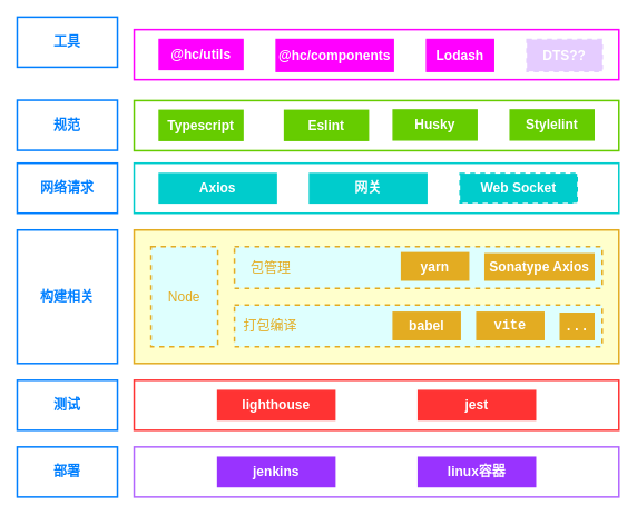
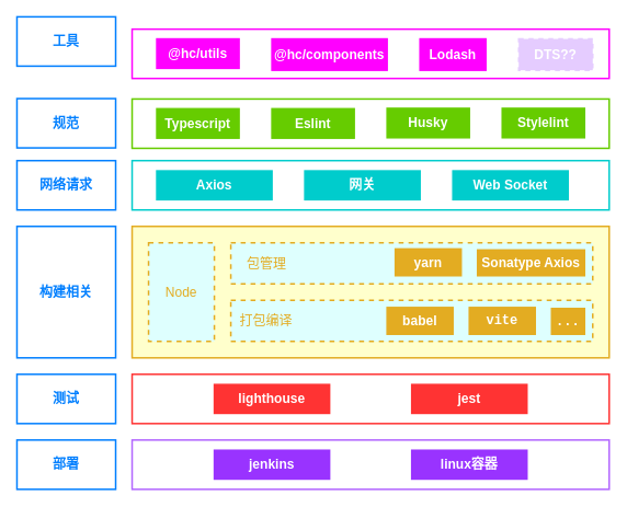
  <mxCell id="0" />
  <mxCell id="1" parent="0" />
  <mxCell id="2" value="&lt;font style=&quot;font-size: 16px;&quot; color=&quot;#007fff&quot;&gt;&lt;b&gt;部署&lt;/b&gt;&lt;/font&gt;" style="rounded=0;whiteSpace=wrap;html=1;strokeWidth=2;strokeColor=#007FFF;" vertex="1" parent="1"><mxGeometry x="20" y="535" width="120" height="60" as="geometry" /></mxCell>
  <mxCell id="3" value="&lt;font style=&quot;font-size: 16px;&quot; color=&quot;#007fff&quot;&gt;&lt;b&gt;测试&lt;/b&gt;&lt;/font&gt;" style="rounded=0;whiteSpace=wrap;html=1;strokeWidth=2;strokeColor=#007FFF;" vertex="1" parent="1"><mxGeometry x="20" y="455" width="120" height="60" as="geometry" /></mxCell>
  <mxCell id="4" value="&lt;font style=&quot;font-size: 16px;&quot; color=&quot;#007fff&quot;&gt;&lt;b&gt;构建相关&lt;/b&gt;&lt;/font&gt;" style="rounded=0;whiteSpace=wrap;html=1;strokeWidth=2;strokeColor=#007FFF;" vertex="1" parent="1"><mxGeometry x="20" y="275" width="120" height="160" as="geometry" /></mxCell>
  <mxCell id="5" value="&lt;font style=&quot;font-size: 16px;&quot; color=&quot;#007fff&quot;&gt;&lt;b&gt;网络请求&lt;/b&gt;&lt;/font&gt;" style="rounded=0;whiteSpace=wrap;html=1;strokeWidth=2;strokeColor=#007FFF;" vertex="1" parent="1"><mxGeometry x="20" y="195" width="120" height="60" as="geometry" /></mxCell>
  <mxCell id="6" value="&lt;font style=&quot;font-size: 16px;&quot; color=&quot;#007fff&quot;&gt;&lt;b&gt;规范&lt;/b&gt;&lt;/font&gt;" style="rounded=0;whiteSpace=wrap;html=1;strokeWidth=2;strokeColor=#007FFF;" vertex="1" parent="1"><mxGeometry x="20" y="119.5" width="120" height="60" as="geometry" /></mxCell>
  <mxCell id="7" value="&lt;font style=&quot;font-size: 16px;&quot; color=&quot;#007fff&quot;&gt;&lt;b&gt;工具&lt;/b&gt;&lt;/font&gt;" style="rounded=0;whiteSpace=wrap;html=1;strokeWidth=2;strokeColor=#007FFF;" vertex="1" parent="1"><mxGeometry x="20" y="20" width="120" height="60" as="geometry" /></mxCell>
  <mxCell id="8" value="" style="rounded=0;whiteSpace=wrap;html=1;strokeColor=#B266FF;strokeWidth=2;fontSize=16;fontColor=#007FFF;" vertex="1" parent="1"><mxGeometry x="160" y="535" width="580" height="60" as="geometry" /></mxCell>
  <mxCell id="9" value="&lt;font color=&quot;#ffffff&quot;&gt;&lt;b&gt;jenkins&lt;/b&gt;&lt;/font&gt;" style="rounded=0;whiteSpace=wrap;html=1;strokeColor=#9933FF;strokeWidth=2;fontSize=16;fontColor=#007FFF;fillColor=#9933FF;" vertex="1" parent="1"><mxGeometry x="260" y="547.5" width="140" height="35" as="geometry" /></mxCell>
  <mxCell id="10" value="&lt;font color=&quot;#ffffff&quot;&gt;&lt;b&gt;linux容器&lt;/b&gt;&lt;/font&gt;" style="rounded=0;whiteSpace=wrap;html=1;strokeColor=#9933FF;strokeWidth=2;fontSize=16;fontColor=#007FFF;fillColor=#9933FF;" vertex="1" parent="1"><mxGeometry x="500" y="547.5" width="140" height="35" as="geometry" /></mxCell>
  <mxCell id="11" value="" style="rounded=0;whiteSpace=wrap;html=1;strokeColor=#FF3333;strokeWidth=2;fontSize=16;fontColor=#007FFF;" vertex="1" parent="1"><mxGeometry x="160" y="455" width="580" height="60" as="geometry" /></mxCell>
  <mxCell id="12" value="&lt;font color=&quot;#ffffff&quot;&gt;&lt;b&gt;lighthouse&lt;/b&gt;&lt;/font&gt;" style="rounded=0;whiteSpace=wrap;html=1;strokeColor=#FF3333;strokeWidth=2;fontSize=16;fontColor=#007FFF;fillColor=#FF3333;" vertex="1" parent="1"><mxGeometry x="260" y="467.5" width="140" height="35" as="geometry" /></mxCell>
  <mxCell id="13" value="&lt;font color=&quot;#ffffff&quot;&gt;&lt;b&gt;jest&lt;/b&gt;&lt;/font&gt;" style="rounded=0;whiteSpace=wrap;html=1;strokeColor=#FF3333;strokeWidth=2;fontSize=16;fontColor=#007FFF;fillColor=#FF3333;" vertex="1" parent="1"><mxGeometry x="500" y="467.5" width="140" height="35" as="geometry" /></mxCell>
  <mxCell id="14" value="" style="rounded=0;whiteSpace=wrap;html=1;strokeColor=#E3AC22;strokeWidth=2;fontSize=16;fontColor=#007FFF;fillColor=#FFFFCC;" vertex="1" parent="1"><mxGeometry x="160" y="275" width="580" height="160" as="geometry" /></mxCell>
  <mxCell id="15" value="&lt;font color=&quot;#e3ac22&quot;&gt;Node&lt;/font&gt;" style="rounded=0;whiteSpace=wrap;html=1;strokeColor=#E3AC22;strokeWidth=2;fontSize=16;fontColor=#FF3333;fillColor=#DEFFFE;dashed=1;" vertex="1" parent="1"><mxGeometry x="180" y="295" width="80" height="120" as="geometry" /></mxCell>
  <mxCell id="16" value="&amp;nbsp; &amp;nbsp; 包管理" style="rounded=0;whiteSpace=wrap;html=1;dashed=1;strokeColor=#E3AC22;strokeWidth=2;fontSize=16;fontColor=#e3ac22;fillColor=#DEFFFE;align=left;" vertex="1" parent="1"><mxGeometry x="280" y="295" width="440" height="50" as="geometry" /></mxCell>
  <mxCell id="17" value="&lt;font color=&quot;#ffffff&quot;&gt;&lt;b&gt;yarn&lt;/b&gt;&lt;/font&gt;" style="rounded=0;whiteSpace=wrap;html=1;strokeColor=#E3AC22;strokeWidth=2;fontSize=16;fontColor=#e3ac22;fillColor=#E3AC22;" vertex="1" parent="1"><mxGeometry x="480" y="302.5" width="80" height="32.5" as="geometry" /></mxCell>
  <mxCell id="18" value="&lt;font color=&quot;#ffffff&quot;&gt;&lt;b&gt;Sonatype Axios&lt;/b&gt;&lt;/font&gt;" style="rounded=0;whiteSpace=wrap;html=1;strokeColor=#E3AC22;strokeWidth=2;fontSize=16;fontColor=#e3ac22;fillColor=#E3AC22;" vertex="1" parent="1"><mxGeometry x="580" y="303.75" width="130" height="31.25" as="geometry" /></mxCell>
  <mxCell id="19" value="&amp;nbsp; 打包编译" style="rounded=0;whiteSpace=wrap;html=1;dashed=1;strokeColor=#E3AC22;strokeWidth=2;fontSize=16;fontColor=#e3ac22;fillColor=#DEFFFE;align=left;" vertex="1" parent="1"><mxGeometry x="280" y="365" width="440" height="50" as="geometry" /></mxCell>
  <mxCell id="20" value="&lt;font color=&quot;#ffffff&quot;&gt;&lt;b&gt;babel&lt;/b&gt;&lt;/font&gt;" style="rounded=0;whiteSpace=wrap;html=1;strokeColor=#E3AC22;strokeWidth=2;fontSize=16;fontColor=#e3ac22;fillColor=#E3AC22;" vertex="1" parent="1"><mxGeometry x="470" y="373.75" width="80" height="32.5" as="geometry" /></mxCell>
  <mxCell id="21" value="" style="rounded=0;whiteSpace=wrap;html=1;strokeColor=#00CCCC;strokeWidth=2;fontSize=16;fontColor=#007FFF;" vertex="1" parent="1"><mxGeometry x="160" y="195" width="580" height="60" as="geometry" /></mxCell>
  <mxCell id="22" value="&lt;span style=&quot;font-family: ui-monospace, SFMono-Regular, &amp;quot;SF Mono&amp;quot;, Menlo, Consolas, &amp;quot;Liberation Mono&amp;quot;, monospace; text-align: start;&quot;&gt;&lt;font style=&quot;font-size: 16px;&quot; color=&quot;#ffffff&quot;&gt;&lt;b&gt;vite&lt;/b&gt;&lt;/font&gt;&lt;/span&gt;" style="rounded=0;whiteSpace=wrap;html=1;strokeColor=#E3AC22;strokeWidth=2;fontSize=16;fontColor=#e3ac22;fillColor=#E3AC22;" vertex="1" parent="1"><mxGeometry x="570" y="373.75" width="80" height="32.5" as="geometry" /></mxCell>
  <mxCell id="23" value="&lt;span style=&quot;font-family: ui-monospace, SFMono-Regular, &amp;quot;SF Mono&amp;quot;, Menlo, Consolas, &amp;quot;Liberation Mono&amp;quot;, monospace; text-align: start;&quot;&gt;&lt;font style=&quot;font-size: 16px;&quot; color=&quot;#ffffff&quot;&gt;&lt;b&gt;...&lt;/b&gt;&lt;/font&gt;&lt;/span&gt;" style="rounded=0;whiteSpace=wrap;html=1;strokeColor=#E3AC22;strokeWidth=2;fontSize=16;fontColor=#e3ac22;fillColor=#E3AC22;" vertex="1" parent="1"><mxGeometry x="670" y="375" width="40" height="31.25" as="geometry" /></mxCell>
  <mxCell id="24" value="&lt;font color=&quot;#ffffff&quot;&gt;&lt;b&gt;Axios&lt;/b&gt;&lt;/font&gt;" style="rounded=0;whiteSpace=wrap;html=1;strokeColor=#00CCCC;strokeWidth=2;fontSize=16;fontColor=#007FFF;fillColor=#00CCCC;" vertex="1" parent="1"><mxGeometry x="190" y="207.5" width="140" height="35" as="geometry" /></mxCell>
  <mxCell id="25" value="&lt;font color=&quot;#ffffff&quot;&gt;&lt;b&gt;网关&lt;/b&gt;&lt;/font&gt;" style="rounded=0;whiteSpace=wrap;html=1;strokeColor=#00CCCC;strokeWidth=2;fontSize=16;fontColor=#007FFF;fillColor=#00CCCC;" vertex="1" parent="1"><mxGeometry x="370" y="207.5" width="140" height="35" as="geometry" /></mxCell>
- <mxCell id="26" value="&lt;font color=&quot;#ffffff&quot;&gt;&lt;b&gt;Web Socket&lt;/b&gt;&lt;/font&gt;" style="rounded=0;whiteSpace=wrap;html=1;strokeColor=#00CCCC;strokeWidth=2;fontSize=16;fontColor=#007FFF;fillColor=#00CCCC;dashed=1;" vertex="1" parent="1"><mxGeometry x="550" y="207.5" width="140" height="35" as="geometry" /></mxCell>
+ <mxCell id="26" value="&lt;font color=&quot;#ffffff&quot;&gt;&lt;b&gt;Web Socket&lt;/b&gt;&lt;/font&gt;" style="rounded=0;whiteSpace=wrap;html=1;strokeColor=#00CCCC;strokeWidth=2;fontSize=16;fontColor=#007FFF;fillColor=#00CCCC;" vertex="1" parent="1"><mxGeometry x="550" y="207.5" width="140" height="35" as="geometry" /></mxCell>
  <mxCell id="27" value="" style="rounded=0;whiteSpace=wrap;html=1;strokeColor=#66CC00;strokeWidth=2;fontSize=16;fontColor=#007FFF;" vertex="1" parent="1"><mxGeometry x="160" y="120" width="580" height="60" as="geometry" /></mxCell>
  <mxCell id="28" value="&lt;font color=&quot;#ffffff&quot;&gt;&lt;b&gt;Typescript&lt;/b&gt;&lt;/font&gt;" style="rounded=0;whiteSpace=wrap;html=1;strokeColor=#66CC00;strokeWidth=2;fontSize=16;fontColor=#007FFF;fillColor=#66CC00;" vertex="1" parent="1"><mxGeometry x="190" y="131.88" width="100" height="35.75" as="geometry" /></mxCell>
- <mxCell id="29" value="&lt;font color=&quot;#ffffff&quot;&gt;&lt;b&gt;Eslint&lt;/b&gt;&lt;/font&gt;" style="rounded=0;whiteSpace=wrap;html=1;strokeColor=#66CC00;strokeWidth=2;fontSize=16;fontColor=#007FFF;fillColor=#66CC00;" vertex="1" parent="1"><mxGeometry x="340" y="131.88" width="100" height="35.75" as="geometry" /></mxCell>
+ <mxCell id="29" value="&lt;font color=&quot;#ffffff&quot;&gt;&lt;b&gt;Eslint&lt;/b&gt;&lt;/font&gt;" style="rounded=0;whiteSpace=wrap;html=1;strokeColor=#66CC00;strokeWidth=2;fontSize=16;fontColor=#007FFF;fillColor=#66CC00;" vertex="1" parent="1"><mxGeometry x="330" y="131.88" width="100" height="35.75" as="geometry" /></mxCell>
  <mxCell id="30" value="&lt;font color=&quot;#ffffff&quot;&gt;&lt;b&gt;Husky&lt;/b&gt;&lt;/font&gt;" style="rounded=0;whiteSpace=wrap;html=1;strokeColor=#66CC00;strokeWidth=2;fontSize=16;fontColor=#007FFF;fillColor=#66CC00;" vertex="1" parent="1"><mxGeometry x="470" y="131.37" width="100" height="35.75" as="geometry" /></mxCell>
  <mxCell id="31" value="&lt;font color=&quot;#ffffff&quot;&gt;&lt;b&gt;Stylelint&lt;/b&gt;&lt;/font&gt;" style="rounded=0;whiteSpace=wrap;html=1;strokeColor=#66CC00;strokeWidth=2;fontSize=16;fontColor=#007FFF;fillColor=#66CC00;" vertex="1" parent="1"><mxGeometry x="610" y="131.37" width="100" height="35.75" as="geometry" /></mxCell>
  <mxCell id="32" value="" style="rounded=0;whiteSpace=wrap;html=1;strokeColor=#FF00FF;strokeWidth=2;fontSize=16;fontColor=#007FFF;" vertex="1" parent="1"><mxGeometry x="160" y="35" width="580" height="60" as="geometry" /></mxCell>
  <mxCell id="33" value="&lt;font color=&quot;#ffffff&quot;&gt;&lt;b&gt;@hc/utils&lt;/b&gt;&lt;/font&gt;" style="rounded=0;whiteSpace=wrap;html=1;strokeColor=#FF00FF;strokeWidth=2;fontSize=16;fontColor=#007FFF;fillColor=#FF00FF;" vertex="1" parent="1"><mxGeometry x="190" y="46.88" width="100" height="35.75" as="geometry" /></mxCell>
  <mxCell id="34" value="&lt;font color=&quot;#ffffff&quot;&gt;&lt;b&gt;@hc/components&lt;/b&gt;&lt;/font&gt;" style="rounded=0;whiteSpace=wrap;html=1;strokeColor=#FF00FF;strokeWidth=2;fontSize=16;fontColor=#007FFF;fillColor=#FF00FF;" vertex="1" parent="1"><mxGeometry x="330" y="46.88" width="140" height="38.12" as="geometry" /></mxCell>
  <mxCell id="35" value="&lt;font color=&quot;#ffffff&quot;&gt;&lt;b&gt;Lodash&lt;/b&gt;&lt;/font&gt;" style="rounded=0;whiteSpace=wrap;html=1;strokeColor=#FF00FF;strokeWidth=2;fontSize=16;fontColor=#007FFF;fillColor=#FF00FF;" vertex="1" parent="1"><mxGeometry x="510" y="46.88" width="80" height="38.12" as="geometry" /></mxCell>
  <mxCell id="36" value="&lt;font color=&quot;#ffffff&quot;&gt;&lt;b&gt;DTS??&lt;/b&gt;&lt;/font&gt;" style="rounded=0;whiteSpace=wrap;html=1;strokeColor=#E5CCFF;strokeWidth=2;fontSize=16;fontColor=#007FFF;fillColor=#E5CCFF;dashed=1;" vertex="1" parent="1"><mxGeometry x="630" y="46.88" width="90" height="38.12" as="geometry" /></mxCell>
